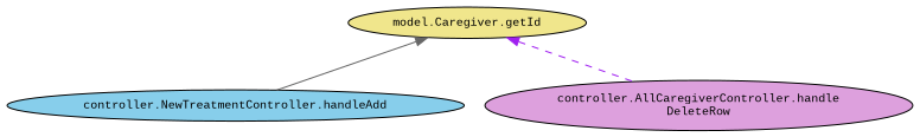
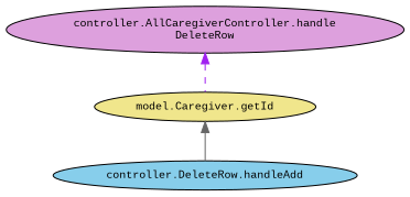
  digraph {
    fontname="Liberation Mono"
    rankdir=TB
    node [color=black fontname="Liberation Mono" fontsize=10 shape=ellipse style=filled]
    edge [dir=back fontname="Liberation Mono" fontsize=10 labelfontname=Helvetica labelfontsize=10]
    n1 [fillcolor=khaki fontcolor=black height=0.2 label="model.Caregiver.getId" width=0.4]
-   n2 [fillcolor=skyblue height=0.2 label="controller.NewTreatmentController.handleAdd" width=0.4]
+   n2 [fillcolor=skyblue height=0.2 label="controller.DeleteRow.handleAdd" width=0.4]
    n3 [fillcolor=plum height=0.2 label="controller.AllCaregiverController.handle\lDeleteRow" width=0.4]
    n1 -> n2 [color=gray40 style=solid]
-   n1 -> n3 [color=purple style=dashed]
+   n3 -> n1 [color=purple style=dashed]
  }
